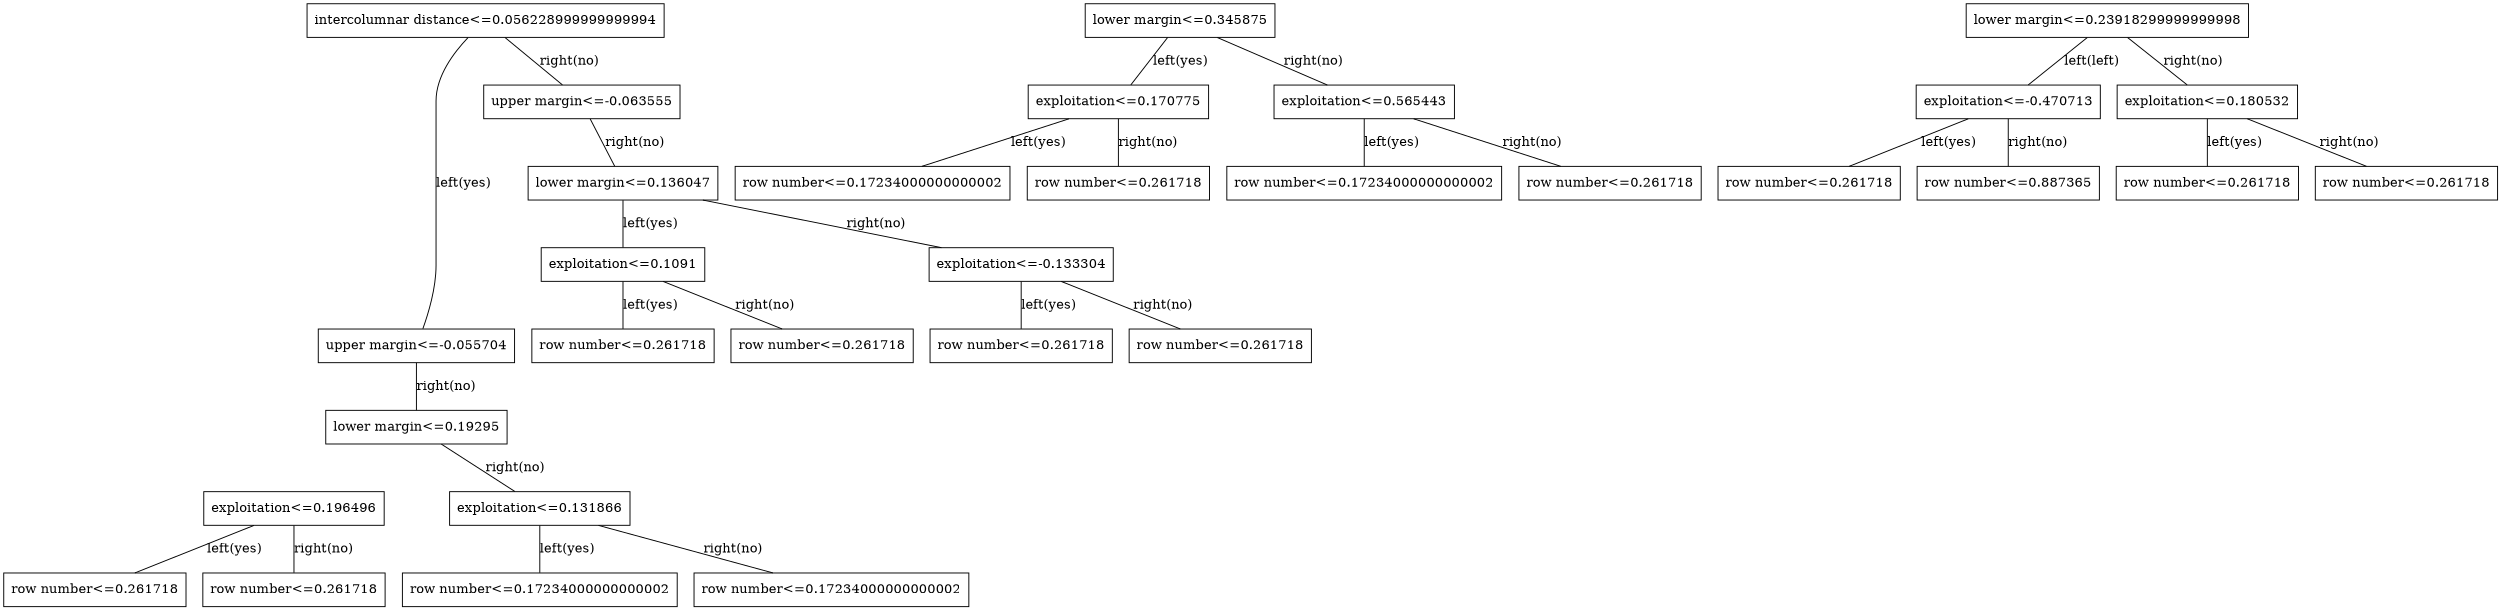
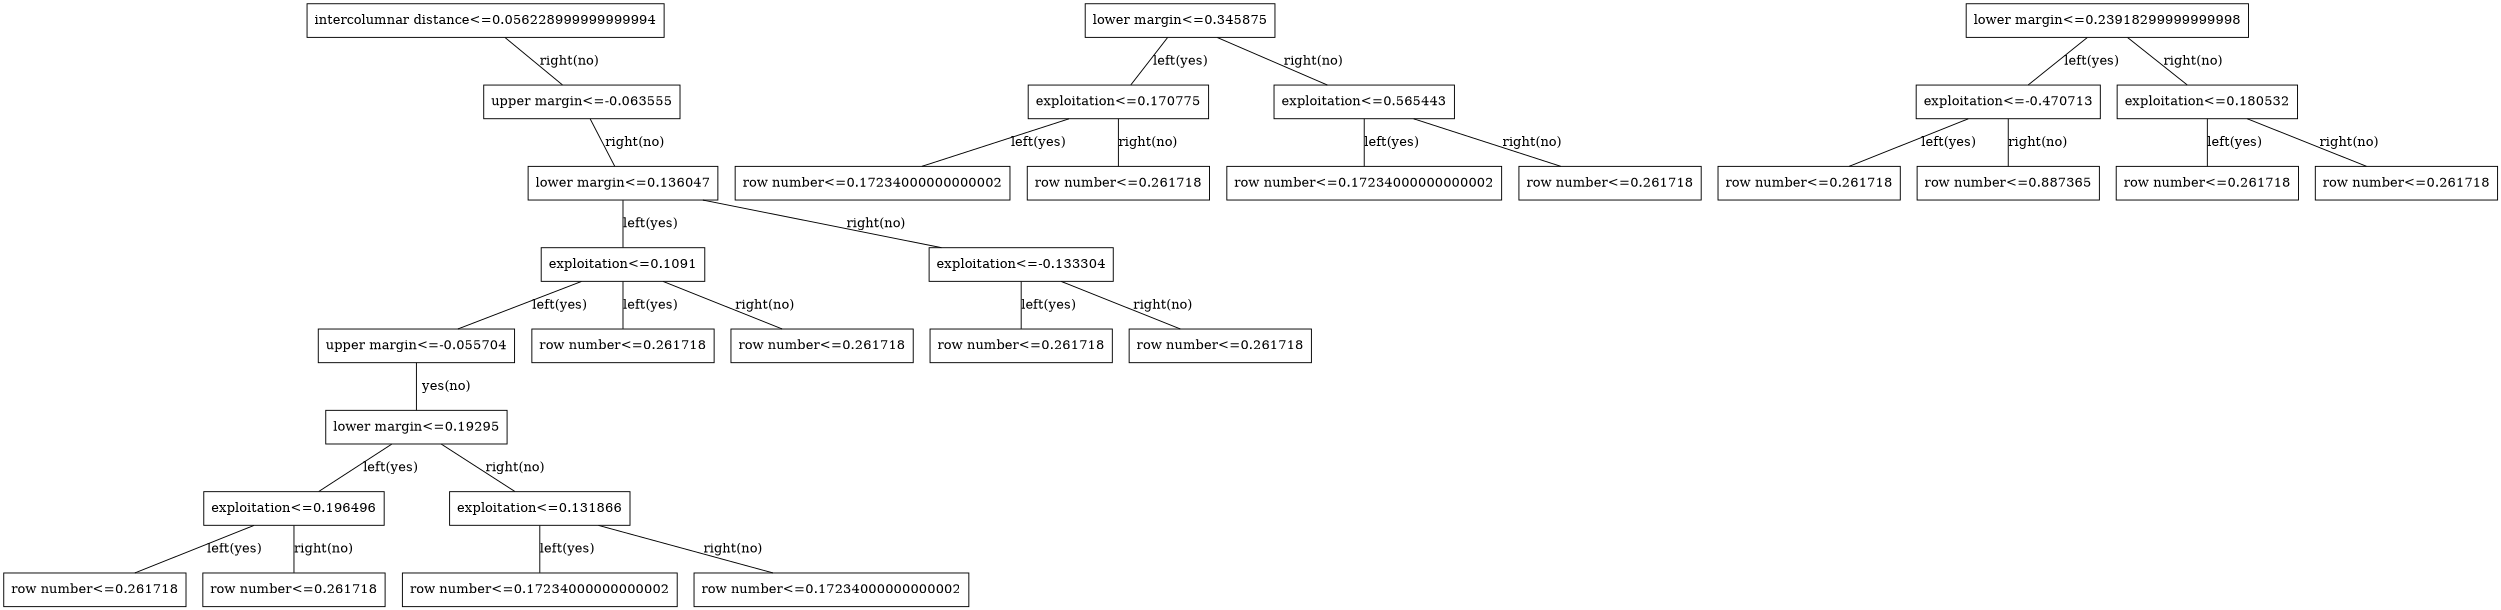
  strict graph {
    node [shape=box]
    n1 [label="intercolumnar distance<=0.056228999999999994"]
    n2 [label="upper margin<=-0.055704"]
    n3 [label="upper margin<=-0.063555"]
    n4 [label="lower margin<=0.19295"]
    n5 [label="lower margin<=0.136047"]
    n6 [label="lower margin<=0.345875"]
    n7 [label="exploitation<=0.170775"]
    n8 [label="exploitation<=0.565443"]
    n9 [label="exploitation<=0.196496"]
    n10 [label="exploitation<=0.131866"]
    n11 [label="lower margin<=0.23918299999999998"]
    n12 [label="exploitation<=-0.470713"]
    n13 [label="exploitation<=0.180532"]
    n14 [label="exploitation<=0.1091"]
    n15 [label="exploitation<=-0.133304"]
    n16 [label="row number<=0.17234000000000002"]
    n17 [label="row number<=0.261718"]
    n18 [label="row number<=0.17234000000000002"]
    n19 [label="row number<=0.261718"]
    n20 [label="row number<=0.261718"]
    n21 [label="row number<=0.261718"]
    n22 [label="row number<=0.17234000000000002"]
    n23 [label="row number<=0.17234000000000002"]
    n24 [label="row number<=0.261718"]
    n25 [label="row number<=0.887365"]
    n26 [label="row number<=0.261718"]
    n27 [label="row number<=0.261718"]
    n28 [label="row number<=0.261718"]
    n29 [label="row number<=0.261718"]
    n30 [label="row number<=0.261718"]
    n31 [label="row number<=0.261718"]
-   n1 -- n2 [label="left(yes)"]
+   n14 -- n2 [label="left(yes)"]
    n1 -- n3 [label="right(no)"]
-   n2 -- n4 [label="right(no)"]
+   n2 -- n4 [label="yes(no)"]
    n3 -- n5 [label="right(no)"]
+   n4 -- n9 [label="left(yes)"]
    n4 -- n10 [label="right(no)"]
    n5 -- n14 [label="left(yes)"]
    n5 -- n15 [label="right(no)"]
    n6 -- n7 [label="left(yes)"]
    n6 -- n8 [label="right(no)"]
    n7 -- n16 [label="left(yes)"]
    n7 -- n17 [label="right(no)"]
    n8 -- n18 [label="left(yes)"]
    n8 -- n19 [label="right(no)"]
    n9 -- n20 [label="left(yes)"]
    n9 -- n21 [label="right(no)"]
    n10 -- n22 [label="left(yes)"]
    n10 -- n23 [label="right(no)"]
-   n11 -- n12 [label="left(left)"]
+   n11 -- n12 [label="left(yes)"]
    n11 -- n13 [label="right(no)"]
    n12 -- n24 [label="left(yes)"]
    n12 -- n25 [label="right(no)"]
    n13 -- n26 [label="left(yes)"]
    n13 -- n27 [label="right(no)"]
    n14 -- n28 [label="left(yes)"]
    n14 -- n29 [label="right(no)"]
    n15 -- n30 [label="left(yes)"]
    n15 -- n31 [label="right(no)"]
  }
